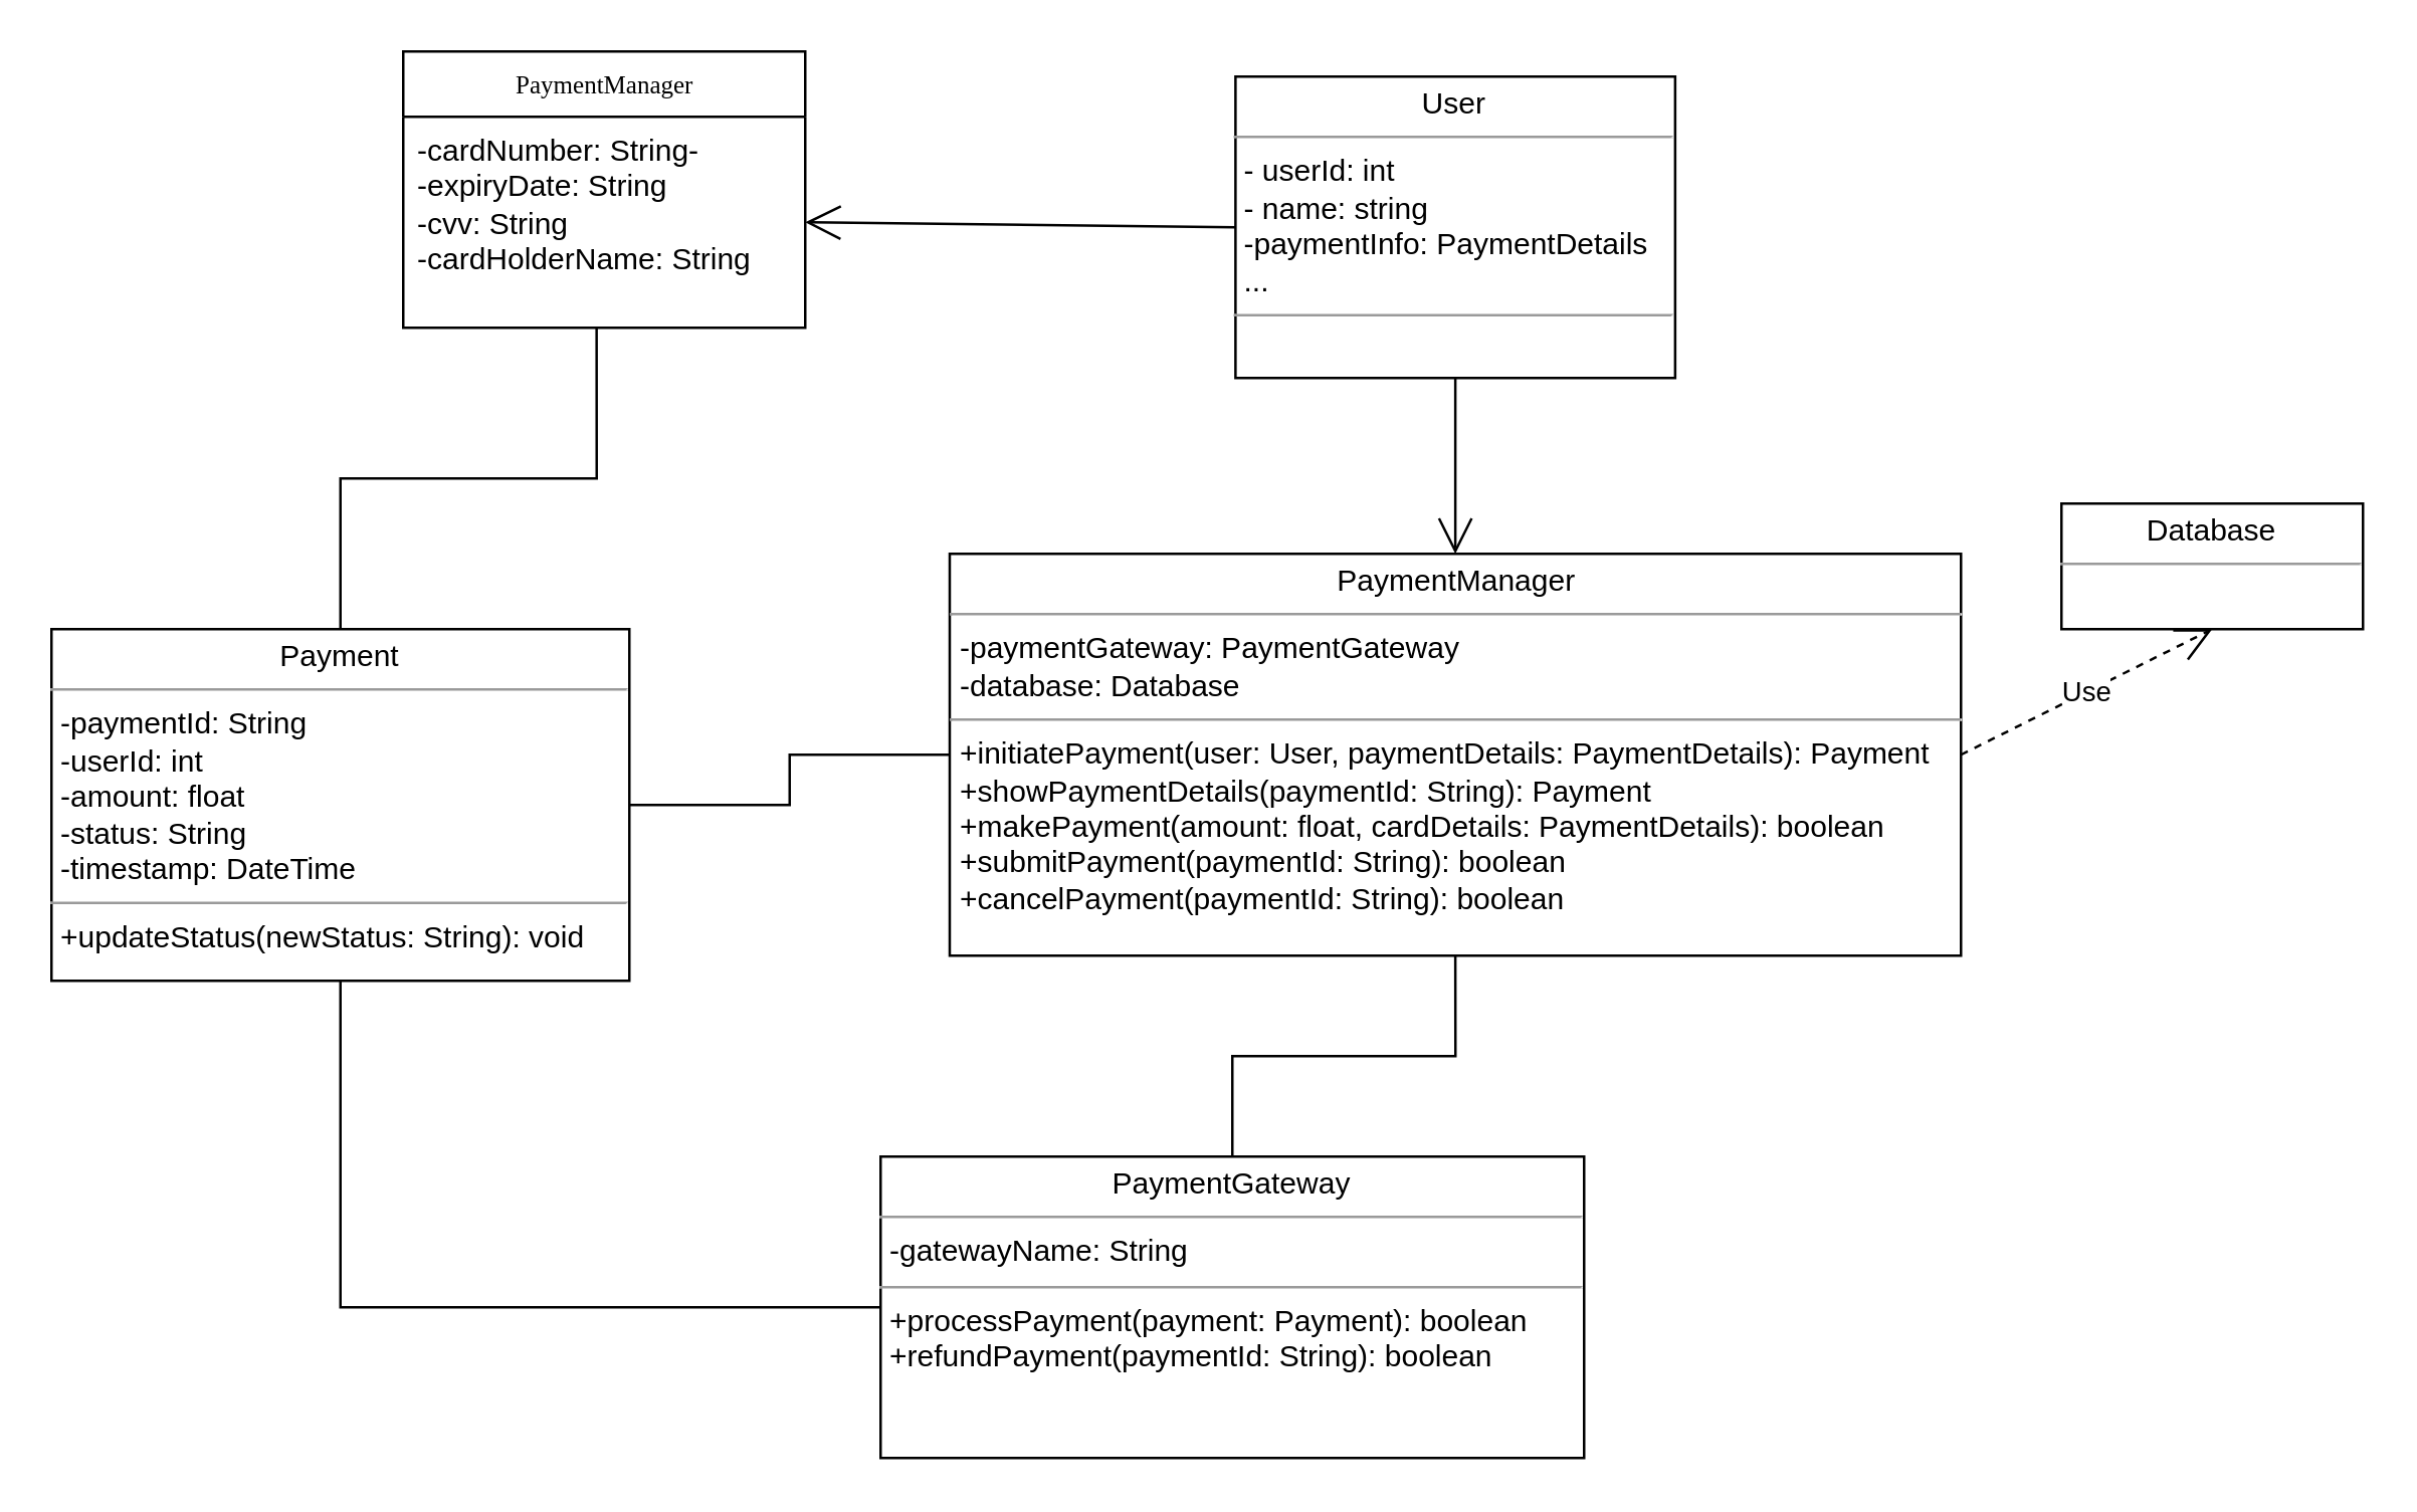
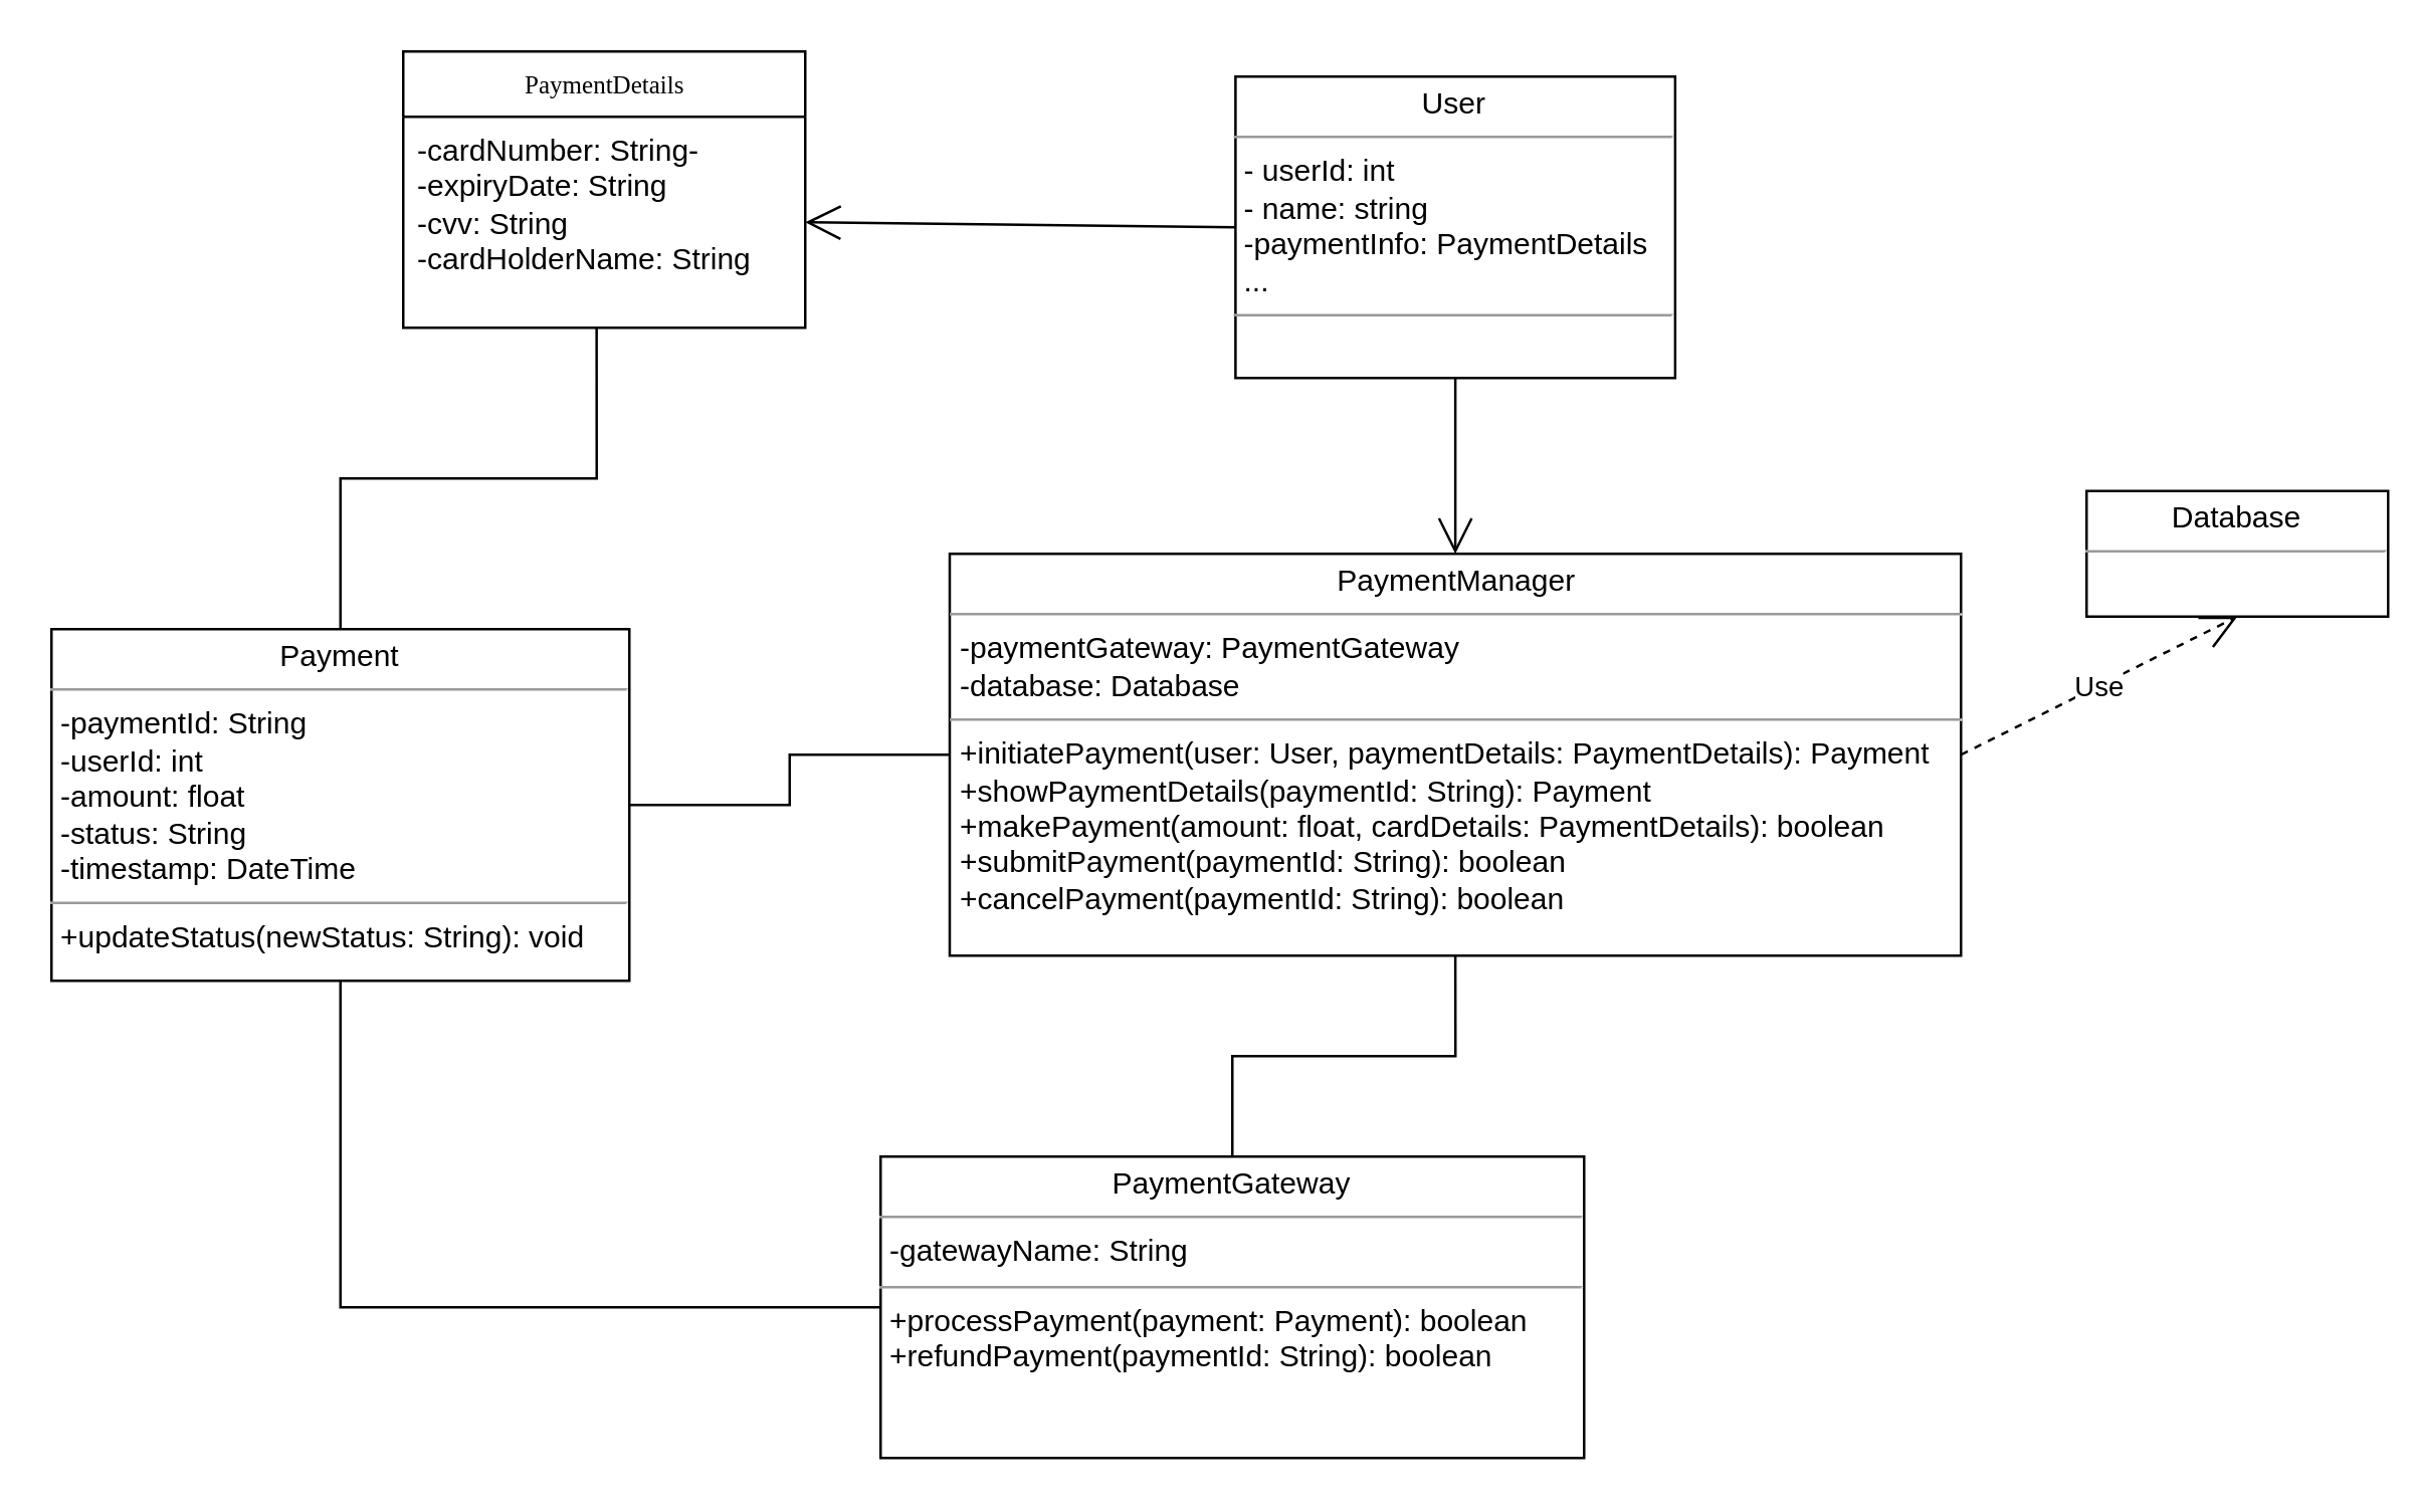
  <mxCell id="0" />
  <mxCell id="1" parent="0" />
- <mxCell id="2" value="&lt;div&gt;&lt;span data-end=&quot;1931&quot; data-start=&quot;1910&quot;&gt;PaymentManager&lt;/span&gt;&lt;/div&gt;" style="swimlane;html=1;fontStyle=0;childLayout=stackLayout;horizontal=1;startSize=26;fillColor=none;horizontalStack=0;resizeParent=1;resizeLast=0;collapsible=1;marginBottom=0;swimlaneFillColor=#ffffff;rounded=0;shadow=0;comic=0;labelBackgroundColor=none;strokeWidth=1;fontFamily=Verdana;fontSize=10;align=center;" vertex="1" parent="1"><mxGeometry x="160" y="20" width="160" height="110" as="geometry" /></mxCell>
+ <mxCell id="2" value="&lt;div&gt;&lt;span data-end=&quot;1931&quot; data-start=&quot;1910&quot;&gt;PaymentDetails&lt;/span&gt;&lt;/div&gt;" style="swimlane;html=1;fontStyle=0;childLayout=stackLayout;horizontal=1;startSize=26;fillColor=none;horizontalStack=0;resizeParent=1;resizeLast=0;collapsible=1;marginBottom=0;swimlaneFillColor=#ffffff;rounded=0;shadow=0;comic=0;labelBackgroundColor=none;strokeWidth=1;fontFamily=Verdana;fontSize=10;align=center;" vertex="1" parent="1"><mxGeometry x="160" y="20" width="160" height="110" as="geometry" /></mxCell>
  <mxCell id="3" value="-cardNumber: String&lt;span style=&quot;background-color: transparent; color: light-dark(rgb(0, 0, 0), rgb(255, 255, 255));&quot;&gt;-&lt;br&gt;&lt;/span&gt;&lt;div&gt;&lt;span style=&quot;background-color: transparent; color: light-dark(rgb(0, 0, 0), rgb(255, 255, 255));&quot;&gt;-&lt;/span&gt;&lt;span style=&quot;background-color: transparent; color: light-dark(rgb(0, 0, 0), rgb(255, 255, 255));&quot;&gt;expiryDate: String&lt;/span&gt;&lt;/div&gt;&lt;div&gt;&lt;span style=&quot;background-color: transparent; color: light-dark(rgb(0, 0, 0), rgb(255, 255, 255));&quot;&gt;-&lt;/span&gt;&lt;span style=&quot;background-color: transparent; color: light-dark(rgb(0, 0, 0), rgb(255, 255, 255));&quot;&gt;cvv: String&lt;/span&gt;&lt;/div&gt;&lt;div&gt;&lt;span style=&quot;background-color: transparent; color: light-dark(rgb(0, 0, 0), rgb(255, 255, 255));&quot;&gt;-&lt;/span&gt;&lt;span style=&quot;background-color: transparent; color: light-dark(rgb(0, 0, 0), rgb(255, 255, 255));&quot;&gt;cardHolderName: String&lt;/span&gt;&lt;/div&gt;" style="text;html=1;strokeColor=none;fillColor=none;align=left;verticalAlign=top;spacingLeft=4;spacingRight=4;whiteSpace=wrap;overflow=hidden;rotatable=0;points=[[0,0.5],[1,0.5]];portConstraint=eastwest;" vertex="1" parent="2"><mxGeometry y="26" width="160" height="84" as="geometry" /></mxCell>
  <mxCell id="4" value="&lt;p style=&quot;margin:0px;margin-top:4px;text-align:center;&quot;&gt;User&lt;/p&gt;&lt;hr size=&quot;1&quot;&gt;&lt;p style=&quot;margin:0px;margin-left:4px;&quot;&gt;- userId: int&amp;nbsp;&lt;/p&gt;&lt;p style=&quot;margin:0px;margin-left:4px;&quot;&gt;- name: string&lt;/p&gt;&lt;p style=&quot;margin:0px;margin-left:4px;&quot;&gt;-paymentInfo: PaymentDetails&lt;/p&gt;&lt;p style=&quot;margin:0px;margin-left:4px;&quot;&gt;...&lt;/p&gt;&lt;hr size=&quot;1&quot;&gt;&lt;p style=&quot;margin:0px;margin-left:4px;&quot;&gt;&lt;br&gt;&lt;/p&gt;" style="verticalAlign=top;align=left;overflow=fill;fontSize=12;fontFamily=Helvetica;html=1;rounded=0;shadow=0;comic=0;labelBackgroundColor=none;strokeWidth=1" vertex="1" parent="1"><mxGeometry x="491.25" y="30" width="175" height="120" as="geometry" /></mxCell>
  <mxCell id="5" value="&lt;p style=&quot;margin:0px;margin-top:4px;text-align:center;&quot;&gt;&lt;span data-end=&quot;766&quot; data-start=&quot;745&quot;&gt;PaymentManager&lt;/span&gt;&lt;/p&gt;&lt;hr size=&quot;1&quot;&gt;&lt;p style=&quot;margin:0px;margin-left:4px;&quot;&gt;-&lt;span style=&quot;background-color: transparent; color: light-dark(rgb(0, 0, 0), rgb(255, 255, 255));&quot;&gt;paymentGateway: PaymentGateway&lt;/span&gt;&lt;/p&gt;&lt;p style=&quot;margin:0px;margin-left:4px;&quot;&gt;&lt;span style=&quot;background-color: transparent; color: light-dark(rgb(0, 0, 0), rgb(255, 255, 255));&quot;&gt;-database: Database&lt;/span&gt;&lt;/p&gt;&lt;hr size=&quot;1&quot;&gt;&lt;p style=&quot;margin:0px;margin-left:4px;&quot;&gt;+initiatePayment(user: User, paymentDetails: PaymentDetails): Payment&lt;/p&gt;&lt;p style=&quot;margin:0px;margin-left:4px;&quot;&gt;+showPaymentDetails(paymentId: String): Payment&lt;/p&gt;&lt;p style=&quot;margin:0px;margin-left:4px;&quot;&gt;+&lt;span style=&quot;color: light-dark(rgb(0, 0, 0), rgb(255, 255, 255)); background-color: transparent;&quot;&gt;makePayment(amount: float, cardDetails: PaymentDetails): boolean&lt;/span&gt;&lt;/p&gt;&lt;p style=&quot;margin:0px;margin-left:4px;&quot;&gt;+submitPayment(paymentId: String): boolean&lt;/p&gt;&lt;p style=&quot;margin:0px;margin-left:4px;&quot;&gt;+cancelPayment(paymentId: String): boolean&lt;/p&gt;" style="verticalAlign=top;align=left;overflow=fill;fontSize=12;fontFamily=Helvetica;html=1;rounded=0;shadow=0;comic=0;labelBackgroundColor=none;strokeWidth=1" vertex="1" parent="1"><mxGeometry x="377.5" y="220" width="402.5" height="160" as="geometry" /></mxCell>
- <mxCell id="6" value="&lt;p style=&quot;margin:0px;margin-top:4px;text-align:center;&quot;&gt;Database&lt;/p&gt;&lt;hr size=&quot;1&quot;&gt;&lt;p style=&quot;margin:0px;margin-left:4px;&quot;&gt;&lt;br&gt;&lt;/p&gt;" style="verticalAlign=top;align=left;overflow=fill;fontSize=12;fontFamily=Helvetica;html=1;rounded=0;shadow=0;comic=0;labelBackgroundColor=none;strokeWidth=1" vertex="1" parent="1"><mxGeometry x="820" y="200" width="120" height="50" as="geometry" /></mxCell>
+ <mxCell id="6" value="&lt;p style=&quot;margin:0px;margin-top:4px;text-align:center;&quot;&gt;Database&lt;/p&gt;&lt;hr size=&quot;1&quot;&gt;&lt;p style=&quot;margin:0px;margin-left:4px;&quot;&gt;&lt;br&gt;&lt;/p&gt;" style="verticalAlign=top;align=left;overflow=fill;fontSize=12;fontFamily=Helvetica;html=1;rounded=0;shadow=0;comic=0;labelBackgroundColor=none;strokeWidth=1" vertex="1" parent="1"><mxGeometry x="830" y="195" width="120" height="50" as="geometry" /></mxCell>
  <mxCell id="7" value="&lt;p style=&quot;margin:0px;margin-top:4px;text-align:center;&quot;&gt;PaymentGateway&lt;/p&gt;&lt;hr size=&quot;1&quot;&gt;&lt;p style=&quot;margin:0px;margin-left:4px;&quot;&gt;-gatewayName: String&lt;/p&gt;&lt;hr size=&quot;1&quot;&gt;&lt;p style=&quot;margin:0px;margin-left:4px;&quot;&gt;+processPayment(payment: Payment): boolean&lt;/p&gt;&lt;p style=&quot;margin:0px;margin-left:4px;&quot;&gt;&lt;span style=&quot;background-color: transparent; color: light-dark(rgb(0, 0, 0), rgb(255, 255, 255));&quot;&gt;+&lt;/span&gt;&lt;span style=&quot;background-color: transparent; color: light-dark(rgb(0, 0, 0), rgb(255, 255, 255));&quot;&gt;refundPayment(paymentId: String): boolean&lt;/span&gt;&lt;/p&gt;" style="verticalAlign=top;align=left;overflow=fill;fontSize=12;fontFamily=Helvetica;html=1;rounded=0;shadow=0;comic=0;labelBackgroundColor=none;strokeWidth=1" vertex="1" parent="1"><mxGeometry x="350" y="460" width="280" height="120" as="geometry" /></mxCell>
  <mxCell id="8" value="&lt;p style=&quot;margin:0px;margin-top:4px;text-align:center;&quot;&gt;&lt;span data-end=&quot;1643&quot; data-start=&quot;1629&quot;&gt;Payment&lt;/span&gt;&lt;/p&gt;&lt;hr size=&quot;1&quot;&gt;&lt;p style=&quot;margin:0px;margin-left:4px;&quot;&gt;-paymentId: String&lt;/p&gt;&lt;p style=&quot;margin:0px;margin-left:4px;&quot;&gt;-userId: int&lt;/p&gt;&lt;p style=&quot;margin:0px;margin-left:4px;&quot;&gt;-amount: float&lt;/p&gt;&lt;p style=&quot;margin:0px;margin-left:4px;&quot;&gt;-status: String&lt;/p&gt;&lt;p style=&quot;margin:0px;margin-left:4px;&quot;&gt;-timestamp: DateTime&lt;/p&gt;&lt;hr size=&quot;1&quot;&gt;&lt;p style=&quot;margin:0px;margin-left:4px;&quot;&gt;+updateStatus(newStatus: String): void&lt;/p&gt;" style="verticalAlign=top;align=left;overflow=fill;fontSize=12;fontFamily=Helvetica;html=1;rounded=0;shadow=0;comic=0;labelBackgroundColor=none;strokeWidth=1" vertex="1" parent="1"><mxGeometry x="20" y="250" width="230" height="140" as="geometry" /></mxCell>
  <mxCell id="9" value="" style="endArrow=open;endFill=1;endSize=12;html=1;rounded=0;entryX=1;entryY=0.5;entryDx=0;entryDy=0;exitX=0;exitY=0.5;exitDx=0;exitDy=0;" edge="1" parent="1" source="4" target="3"><mxGeometry width="160" relative="1" as="geometry"><mxPoint x="490" y="60" as="sourcePoint" /><mxPoint x="650" y="60" as="targetPoint" /></mxGeometry></mxCell>
  <mxCell id="10" value="" style="endArrow=open;endFill=1;endSize=12;html=1;rounded=0;exitX=0.5;exitY=1;exitDx=0;exitDy=0;entryX=0.5;entryY=0;entryDx=0;entryDy=0;" edge="1" parent="1" source="4" target="5"><mxGeometry width="160" relative="1" as="geometry"><mxPoint x="490" y="200" as="sourcePoint" /><mxPoint x="615" y="350" as="targetPoint" /></mxGeometry></mxCell>
  <mxCell id="11" value="" style="endArrow=none;html=1;edgeStyle=orthogonalEdgeStyle;rounded=0;entryX=0.5;entryY=1;entryDx=0;entryDy=0;exitX=0.5;exitY=0;exitDx=0;exitDy=0;" edge="1" parent="1" source="7" target="5"><mxGeometry relative="1" as="geometry"><mxPoint x="518" y="450" as="sourcePoint" /><mxPoint x="650" y="500" as="targetPoint" /><Array as="points" /></mxGeometry></mxCell>
  <mxCell id="12" value="Use" style="endArrow=open;endSize=12;dashed=1;html=1;rounded=0;entryX=0.5;entryY=1;entryDx=0;entryDy=0;exitX=1;exitY=0.5;exitDx=0;exitDy=0;" edge="1" parent="1" source="5" target="6"><mxGeometry width="160" relative="1" as="geometry"><mxPoint x="490" y="500" as="sourcePoint" /><mxPoint x="650" y="500" as="targetPoint" /></mxGeometry></mxCell>
  <mxCell id="13" value="" style="endArrow=none;html=1;edgeStyle=orthogonalEdgeStyle;rounded=0;exitX=0.5;exitY=0;exitDx=0;exitDy=0;entryX=0.481;entryY=1;entryDx=0;entryDy=0;entryPerimeter=0;" edge="1" parent="1" source="8" target="3"><mxGeometry relative="1" as="geometry"><mxPoint x="280" y="320" as="sourcePoint" /><mxPoint x="440" y="320" as="targetPoint" /></mxGeometry></mxCell>
  <mxCell id="14" value="" style="endArrow=none;html=1;edgeStyle=orthogonalEdgeStyle;rounded=0;exitX=0.5;exitY=1;exitDx=0;exitDy=0;entryX=0;entryY=0.5;entryDx=0;entryDy=0;" edge="1" parent="1" source="8" target="7"><mxGeometry relative="1" as="geometry"><mxPoint x="370" y="580" as="sourcePoint" /><mxPoint x="530" y="580" as="targetPoint" /></mxGeometry></mxCell>
  <mxCell id="15" value="" style="endArrow=none;html=1;edgeStyle=orthogonalEdgeStyle;rounded=0;exitX=1;exitY=0.5;exitDx=0;exitDy=0;entryX=0;entryY=0.5;entryDx=0;entryDy=0;" edge="1" parent="1" source="8" target="5"><mxGeometry relative="1" as="geometry"><mxPoint x="370" y="280" as="sourcePoint" /><mxPoint x="530" y="280" as="targetPoint" /></mxGeometry></mxCell>
